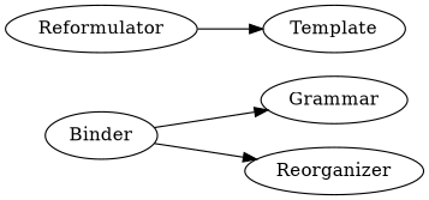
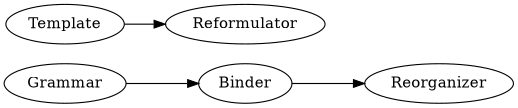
  digraph {
    rankdir=LR
    Grammar
    Binder
    Reorganizer
    Reformulator
    Template
-   Binder -> Grammar
+   Grammar -> Binder
    Binder -> Reorganizer
-   Reformulator -> Template
+   Template -> Reformulator
  }
